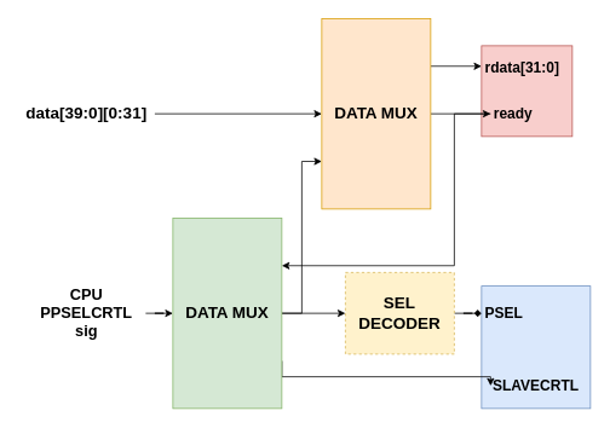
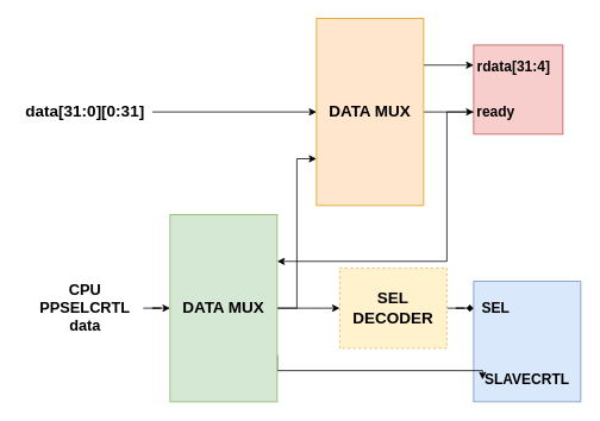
  <mxCell id="0" />
  <mxCell id="1" parent="0" />
  <mxCell id="2" value="" style="rounded=0;whiteSpace=wrap;html=1;fillColor=#dae8fc;strokeColor=#6c8ebf;" parent="1" vertex="1"><mxGeometry x="530" y="315" width="120" height="135" as="geometry" /></mxCell>
  <mxCell id="3" value="" style="whiteSpace=wrap;html=1;aspect=fixed;fillColor=#f8cecc;strokeColor=#b85450;" parent="1" vertex="1"><mxGeometry x="530" y="50" width="100" height="100" as="geometry" /></mxCell>
  <mxCell id="4" value="" style="edgeStyle=orthogonalEdgeStyle;rounded=0;orthogonalLoop=1;jettySize=auto;html=1;exitX=1;exitY=0.25;exitDx=0;exitDy=0;" parent="1" source="6" target="15" edge="1"><mxGeometry relative="1" as="geometry"><Array as="points"><mxPoint x="532" y="73" /><mxPoint x="532" y="70" /></Array></mxGeometry></mxCell>
  <mxCell id="5" value="" style="edgeStyle=orthogonalEdgeStyle;rounded=0;orthogonalLoop=1;jettySize=auto;html=1;" parent="1" source="6" target="17" edge="1"><mxGeometry relative="1" as="geometry" /></mxCell>
  <mxCell id="6" value="DATA MUX" style="rounded=0;whiteSpace=wrap;html=1;fillColor=#ffe6cc;strokeColor=#d79b00;fontStyle=1;fontSize=18;" parent="1" vertex="1"><mxGeometry x="354" y="20" width="120" height="210" as="geometry" /></mxCell>
  <mxCell id="7" style="edgeStyle=orthogonalEdgeStyle;rounded=0;orthogonalLoop=1;jettySize=auto;html=1;" parent="1" source="10" target="12" edge="1"><mxGeometry relative="1" as="geometry" /></mxCell>
  <mxCell id="8" style="edgeStyle=orthogonalEdgeStyle;rounded=0;orthogonalLoop=1;jettySize=auto;html=1;entryX=0;entryY=0.75;entryDx=0;entryDy=0;" parent="1" source="10" target="6" edge="1"><mxGeometry relative="1" as="geometry" /></mxCell>
  <mxCell id="9" style="edgeStyle=orthogonalEdgeStyle;rounded=0;orthogonalLoop=1;jettySize=auto;html=1;entryX=0;entryY=0.5;entryDx=0;entryDy=0;exitX=1;exitY=0.75;exitDx=0;exitDy=0;" parent="1" source="10" target="19" edge="1"><mxGeometry relative="1" as="geometry"><Array as="points"><mxPoint x="310" y="415" /></Array></mxGeometry></mxCell>
  <mxCell id="10" value="DATA MUX" style="rounded=0;whiteSpace=wrap;html=1;fillColor=#d5e8d4;strokeColor=#82b366;fontStyle=1;fontSize=18;" parent="1" vertex="1"><mxGeometry x="190" y="240" width="120" height="210" as="geometry" /></mxCell>
  <mxCell id="11" value="" style="edgeStyle=orthogonalEdgeStyle;rounded=0;orthogonalLoop=1;jettySize=auto;html=1;fontSize=16;fontStyle=1;endArrow=diamond;" parent="1" source="12" target="18" edge="1"><mxGeometry relative="1" as="geometry" /></mxCell>
  <mxCell id="12" value="SEL DECODER" style="rounded=0;whiteSpace=wrap;html=1;fillColor=#fff2cc;strokeColor=#d6b656;fontStyle=1;fontSize=18;dashed=1;" parent="1" vertex="1"><mxGeometry x="380" y="300" width="120" height="90" as="geometry" /></mxCell>
  <mxCell id="13" value="" style="edgeStyle=orthogonalEdgeStyle;rounded=0;orthogonalLoop=1;jettySize=auto;html=1;" parent="1" source="14" target="6" edge="1"><mxGeometry relative="1" as="geometry" /></mxCell>
- <mxCell id="14" value="data[39:0][0:31]" style="text;html=1;align=center;verticalAlign=middle;whiteSpace=wrap;rounded=0;fontSize=18;fontStyle=1" parent="1" vertex="1"><mxGeometry x="20" y="110" width="150" height="30" as="geometry" /></mxCell>
- <mxCell id="15" value="rdata[31:0]" style="text;html=1;align=center;verticalAlign=middle;whiteSpace=wrap;rounded=0;fontSize=16;fontStyle=1" parent="1" vertex="1"><mxGeometry x="530" y="59" width="90" height="30" as="geometry" /></mxCell>
+ <mxCell id="14" value="data[31:0][0:31]" style="text;html=1;align=center;verticalAlign=middle;whiteSpace=wrap;rounded=0;fontSize=18;fontStyle=1" parent="1" vertex="1"><mxGeometry x="20" y="110" width="150" height="30" as="geometry" /></mxCell>
+ <mxCell id="15" value="rdata[31:4]" style="text;html=1;align=center;verticalAlign=middle;whiteSpace=wrap;rounded=0;fontSize=16;fontStyle=1" parent="1" vertex="1"><mxGeometry x="530" y="59" width="90" height="30" as="geometry" /></mxCell>
  <mxCell id="16" value="" style="edgeStyle=orthogonalEdgeStyle;rounded=0;orthogonalLoop=1;jettySize=auto;html=1;entryX=1;entryY=0.25;entryDx=0;entryDy=0;" parent="1" source="17" target="10" edge="1"><mxGeometry relative="1" as="geometry"><Array as="points"><mxPoint x="500" y="125" /><mxPoint x="500" y="293" /></Array></mxGeometry></mxCell>
- <mxCell id="17" value="ready" style="text;html=1;align=center;verticalAlign=middle;whiteSpace=wrap;rounded=0;fontSize=16;fontStyle=1" parent="1" vertex="1"><mxGeometry x="540" y="110" width="50" height="30" as="geometry" /></mxCell>
- <mxCell id="18" value="PSEL" style="text;html=1;align=center;verticalAlign=middle;whiteSpace=wrap;rounded=0;fontSize=16;fontStyle=1" parent="1" vertex="1"><mxGeometry x="530" y="330" width="50" height="30" as="geometry" /></mxCell>
+ <mxCell id="17" value="ready" style="text;html=1;align=center;verticalAlign=middle;whiteSpace=wrap;rounded=0;fontSize=16;fontStyle=1" parent="1" vertex="1"><mxGeometry x="530" y="110" width="50" height="30" as="geometry" /></mxCell>
+ <mxCell id="18" value="SEL" style="text;html=1;align=center;verticalAlign=middle;whiteSpace=wrap;rounded=0;fontSize=16;fontStyle=1" parent="1" vertex="1"><mxGeometry x="530" y="330" width="50" height="30" as="geometry" /></mxCell>
  <mxCell id="19" value="SLAVECRTL" style="text;html=1;align=center;verticalAlign=middle;whiteSpace=wrap;rounded=0;fontStyle=1;fontSize=16;" parent="1" vertex="1"><mxGeometry x="540" y="410" width="100" height="30" as="geometry" /></mxCell>
  <mxCell id="20" value="" style="edgeStyle=orthogonalEdgeStyle;rounded=0;orthogonalLoop=1;jettySize=auto;html=1;" parent="1" source="21" target="10" edge="1"><mxGeometry relative="1" as="geometry" /></mxCell>
- <mxCell id="21" value="CPU&lt;div&gt;PPSELCRTL sig&lt;/div&gt;" style="text;html=1;align=center;verticalAlign=middle;whiteSpace=wrap;rounded=0;fontStyle=1;fontSize=17;" parent="1" vertex="1"><mxGeometry x="30" y="305" width="130" height="80" as="geometry" /></mxCell>
+ <mxCell id="21" value="CPU&lt;div&gt;PPSELCRTL data&lt;/div&gt;" style="text;html=1;align=center;verticalAlign=middle;whiteSpace=wrap;rounded=0;fontStyle=1;fontSize=17;" parent="1" vertex="1"><mxGeometry x="30" y="305" width="130" height="80" as="geometry" /></mxCell>
